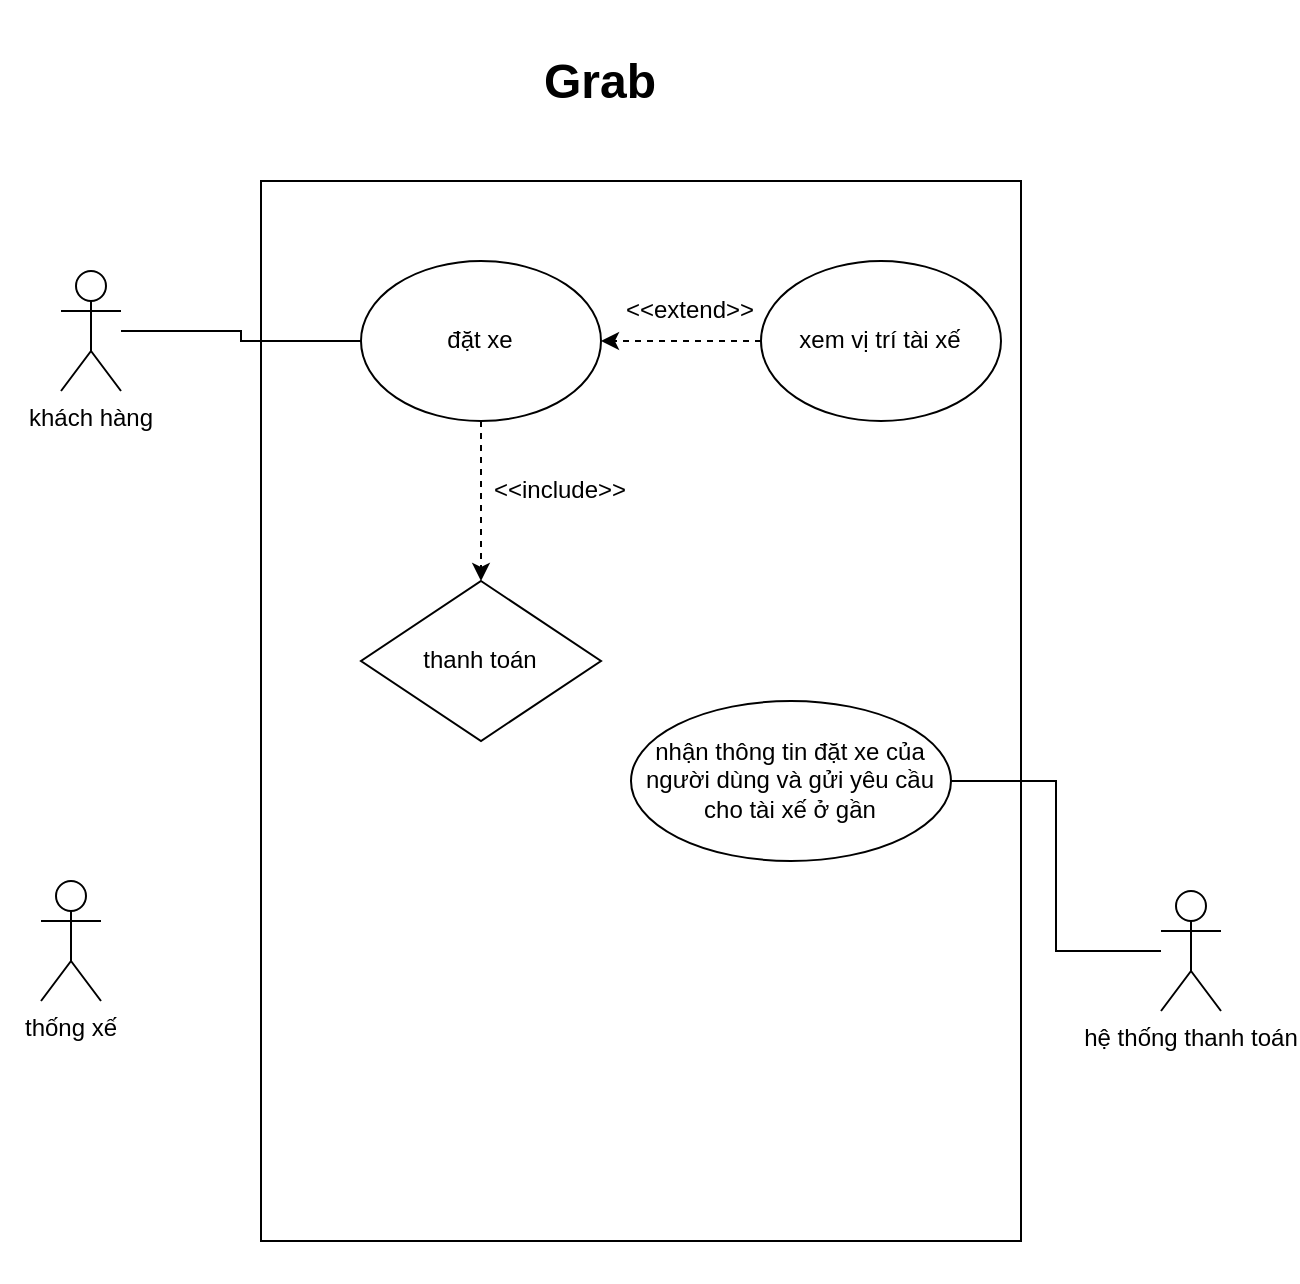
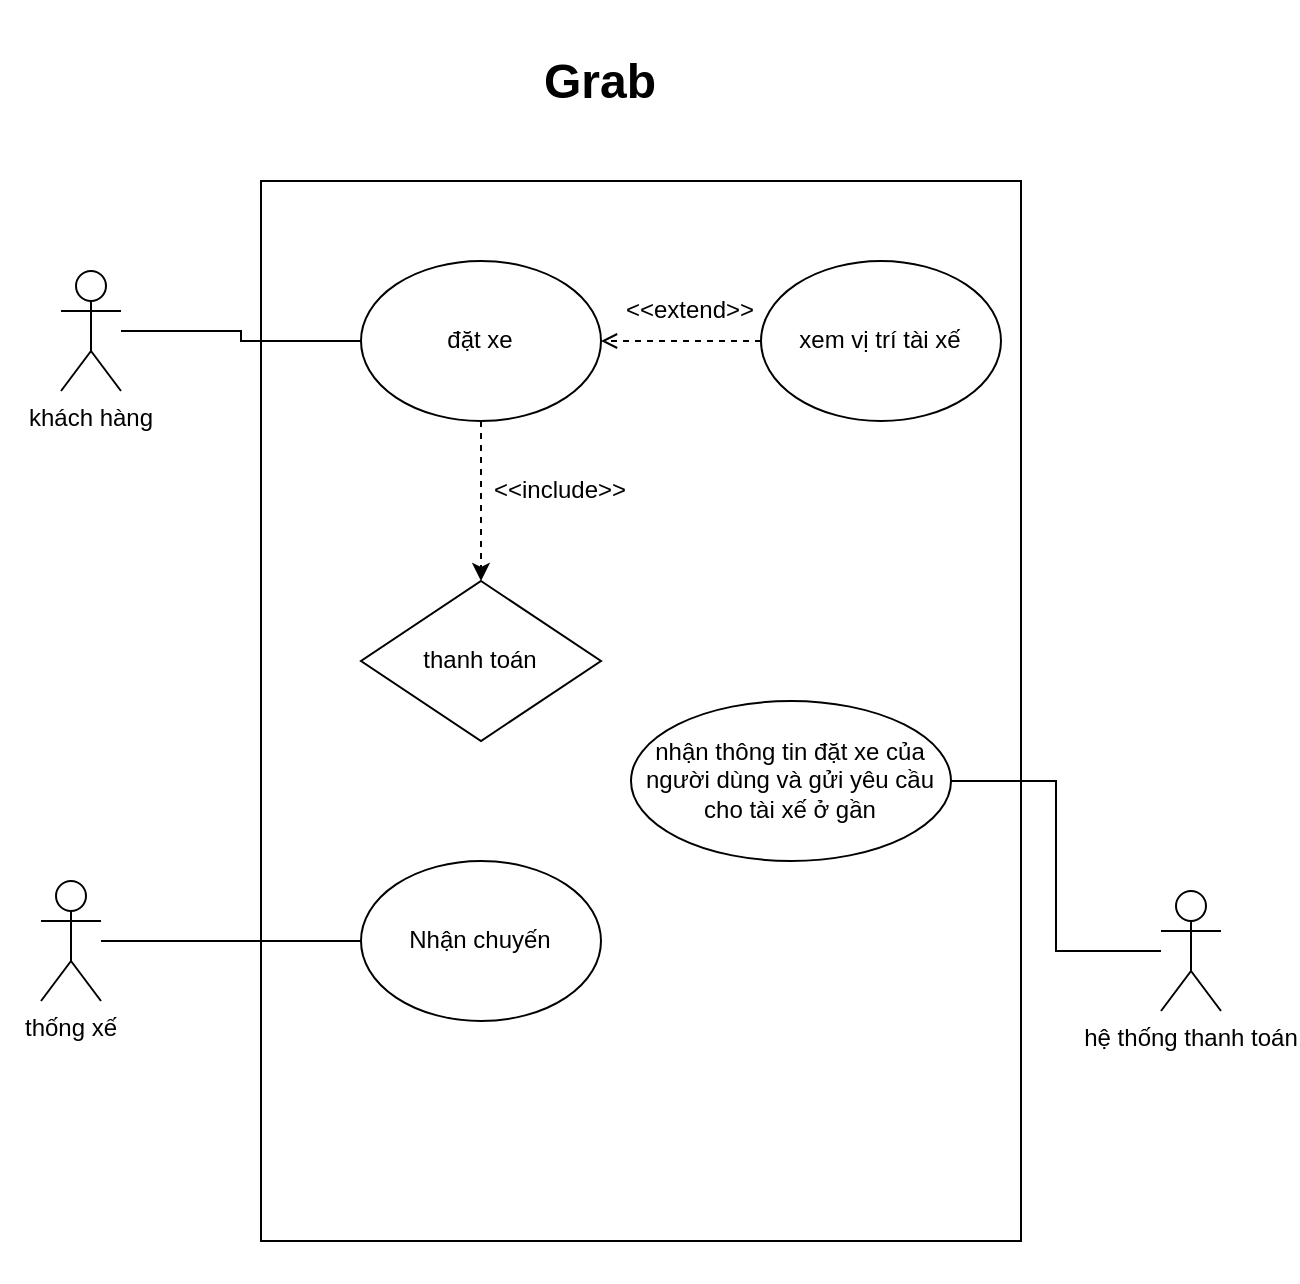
  <mxCell id="0" />
  <mxCell id="1" parent="0" />
  <mxCell id="2" value="" style="rounded=0;whiteSpace=wrap;html=1;" vertex="1" parent="1"><mxGeometry x="130" y="90" width="380" height="530" as="geometry" /></mxCell>
  <mxCell id="3" style="edgeStyle=orthogonalEdgeStyle;rounded=0;orthogonalLoop=1;jettySize=auto;html=1;entryX=0;entryY=0.5;entryDx=0;entryDy=0;endArrow=none;endFill=0;" edge="1" parent="1" source="4" target="12"><mxGeometry relative="1" as="geometry" /></mxCell>
  <mxCell id="4" value="khách hàng" style="shape=umlActor;verticalLabelPosition=bottom;verticalAlign=top;html=1;outlineConnect=0;" vertex="1" parent="1"><mxGeometry x="30" y="135" width="30" height="60" as="geometry" /></mxCell>
+ <mxCell id="5" style="edgeStyle=orthogonalEdgeStyle;rounded=0;orthogonalLoop=1;jettySize=auto;html=1;entryX=0;entryY=0.5;entryDx=0;entryDy=0;endArrow=none;endFill=0;" edge="1" parent="1" source="6" target="17"><mxGeometry relative="1" as="geometry" /></mxCell>
  <mxCell id="6" value="thống xế" style="shape=umlActor;verticalLabelPosition=bottom;verticalAlign=top;html=1;outlineConnect=0;" vertex="1" parent="1"><mxGeometry x="20" y="440" width="30" height="60" as="geometry" /></mxCell>
  <mxCell id="7" style="edgeStyle=orthogonalEdgeStyle;rounded=0;orthogonalLoop=1;jettySize=auto;html=1;entryX=1;entryY=0.5;entryDx=0;entryDy=0;endArrow=none;endFill=0;" edge="1" parent="1" source="8" target="18"><mxGeometry relative="1" as="geometry" /></mxCell>
  <mxCell id="8" value="hệ thống thanh toán" style="shape=umlActor;verticalLabelPosition=bottom;verticalAlign=top;html=1;outlineConnect=0;" vertex="1" parent="1"><mxGeometry x="580" y="445" width="30" height="60" as="geometry" /></mxCell>
- <mxCell id="9" style="edgeStyle=orthogonalEdgeStyle;rounded=0;orthogonalLoop=1;jettySize=auto;html=1;entryX=1;entryY=0.5;entryDx=0;entryDy=0;dashed=1;" edge="1" parent="1" source="10" target="12"><mxGeometry relative="1" as="geometry" /></mxCell>
+ <mxCell id="9" style="edgeStyle=orthogonalEdgeStyle;rounded=0;orthogonalLoop=1;jettySize=auto;html=1;entryX=1;entryY=0.5;entryDx=0;entryDy=0;dashed=1;endArrow=open;" edge="1" parent="1" source="10" target="12"><mxGeometry relative="1" as="geometry" /></mxCell>
  <mxCell id="10" value="xem vị trí tài xế" style="ellipse;whiteSpace=wrap;html=1;" vertex="1" parent="1"><mxGeometry x="380" y="130" width="120" height="80" as="geometry" /></mxCell>
  <mxCell id="11" style="edgeStyle=orthogonalEdgeStyle;rounded=0;orthogonalLoop=1;jettySize=auto;html=1;dashed=1;" edge="1" parent="1" source="12" target="13"><mxGeometry relative="1" as="geometry" /></mxCell>
  <mxCell id="12" value="đặt xe" style="ellipse;whiteSpace=wrap;html=1;" vertex="1" parent="1"><mxGeometry x="180" y="130" width="120" height="80" as="geometry" /></mxCell>
  <mxCell id="13" value="thanh toán" style="rhombus;whiteSpace=wrap;html=1;" vertex="1" parent="1"><mxGeometry x="180" y="290" width="120" height="80" as="geometry" /></mxCell>
  <mxCell id="14" value="&amp;lt;&amp;lt;extend&amp;gt;&amp;gt;" style="text;html=1;whiteSpace=wrap;strokeColor=none;fillColor=none;align=center;verticalAlign=middle;rounded=0;" vertex="1" parent="1"><mxGeometry x="315" y="140" width="60" height="30" as="geometry" /></mxCell>
  <mxCell id="15" value="&amp;lt;&amp;lt;include&amp;gt;&amp;gt;" style="text;html=1;whiteSpace=wrap;strokeColor=none;fillColor=none;align=center;verticalAlign=middle;rounded=0;" vertex="1" parent="1"><mxGeometry x="250" y="230" width="60" height="30" as="geometry" /></mxCell>
  <mxCell id="16" value="&lt;h1 style=&quot;margin-top: 0px;&quot;&gt;Grab&lt;/h1&gt;" style="text;html=1;whiteSpace=wrap;overflow=hidden;rounded=0;" vertex="1" parent="1"><mxGeometry x="270" y="20" width="180" height="120" as="geometry" /></mxCell>
+ <mxCell id="17" value="Nhận chuyến" style="ellipse;whiteSpace=wrap;html=1;" vertex="1" parent="1"><mxGeometry x="180" y="430" width="120" height="80" as="geometry" /></mxCell>
  <mxCell id="18" value="nhận thông tin đặt xe của người dùng và gửi yêu cầu cho tài xế ở gần" style="ellipse;whiteSpace=wrap;html=1;" vertex="1" parent="1"><mxGeometry x="315" y="350" width="160" height="80" as="geometry" /></mxCell>
